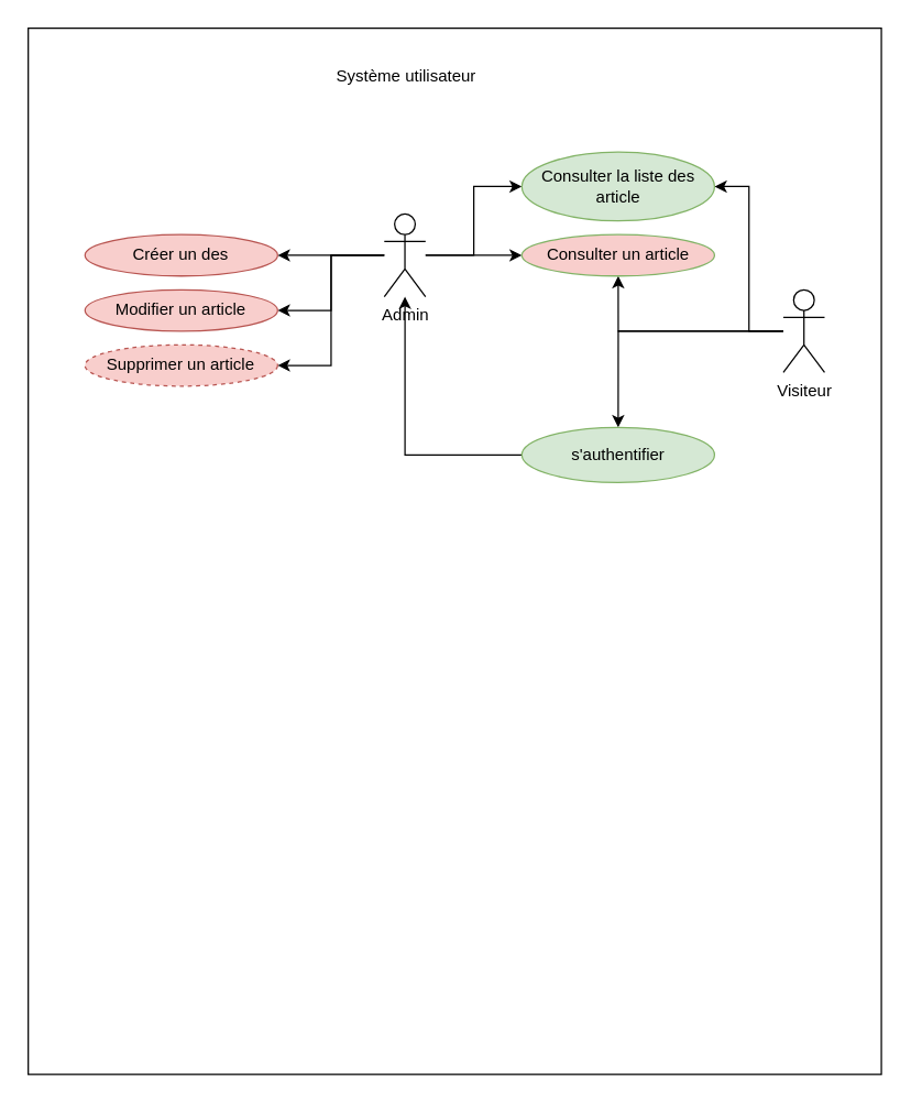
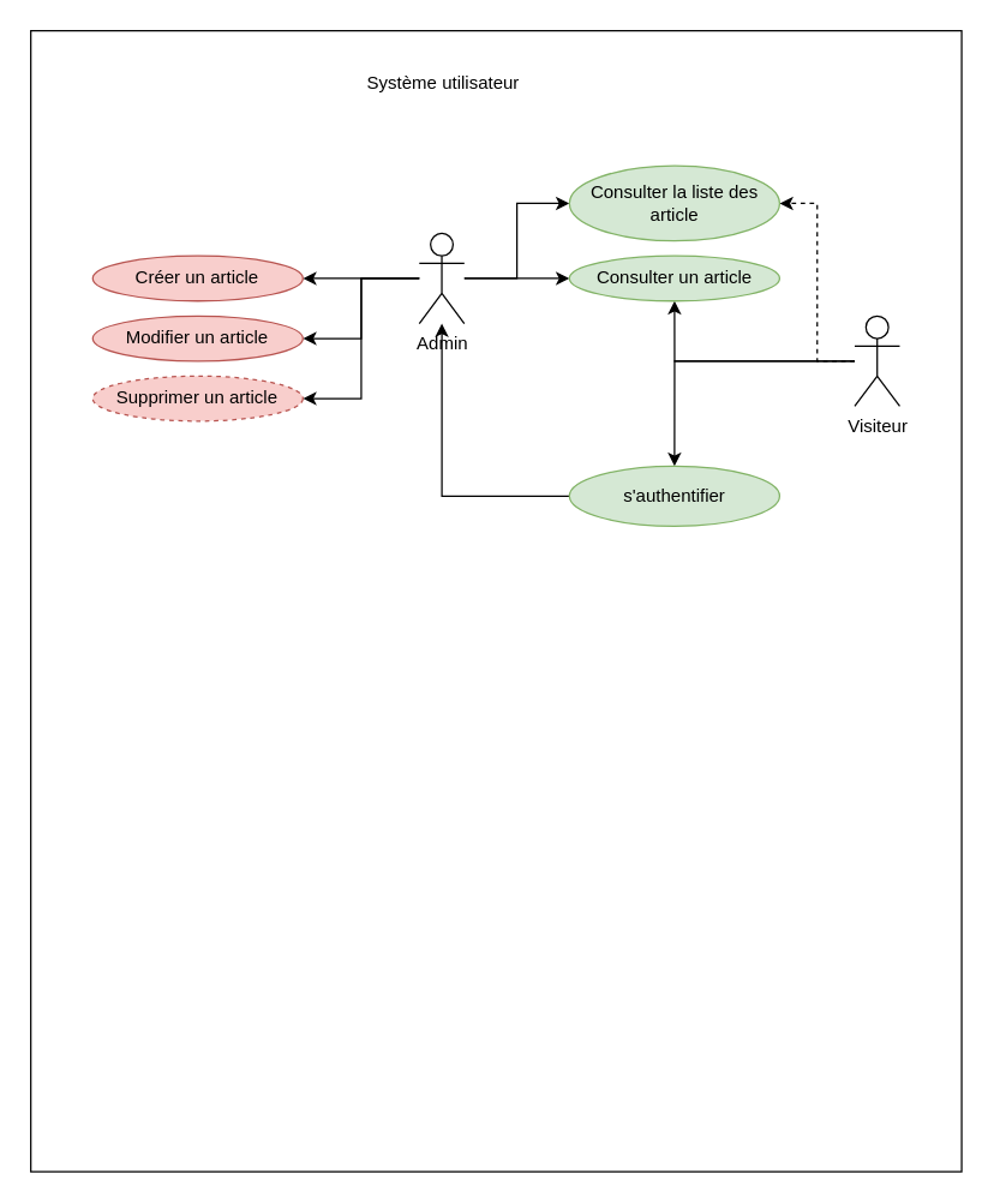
  <mxCell id="0" />
  <mxCell id="1" parent="0" />
  <mxCell id="2" value="" style="rounded=0;whiteSpace=wrap;html=1;" parent="1" vertex="1"><mxGeometry x="20" y="20" width="620" height="760" as="geometry" /></mxCell>
  <mxCell id="3" style="edgeStyle=orthogonalEdgeStyle;rounded=0;orthogonalLoop=1;jettySize=auto;html=1;entryX=0.5;entryY=0;entryDx=0;entryDy=0;" parent="1" source="6" target="15" edge="1"><mxGeometry relative="1" as="geometry" /></mxCell>
  <mxCell id="4" style="edgeStyle=orthogonalEdgeStyle;rounded=0;orthogonalLoop=1;jettySize=auto;html=1;entryX=0.5;entryY=1;entryDx=0;entryDy=0;" parent="1" source="6" target="13" edge="1"><mxGeometry relative="1" as="geometry" /></mxCell>
- <mxCell id="5" style="edgeStyle=orthogonalEdgeStyle;rounded=0;orthogonalLoop=1;jettySize=auto;html=1;entryX=1;entryY=0.5;entryDx=0;entryDy=0;" parent="1" source="6" target="20" edge="1"><mxGeometry relative="1" as="geometry" /></mxCell>
+ <mxCell id="5" style="edgeStyle=orthogonalEdgeStyle;rounded=0;orthogonalLoop=1;jettySize=auto;html=1;entryX=1;entryY=0.5;entryDx=0;entryDy=0;dashed=1;" parent="1" source="6" target="20" edge="1"><mxGeometry relative="1" as="geometry" /></mxCell>
  <mxCell id="6" value="&lt;div&gt;Visiteur&lt;/div&gt;" style="shape=umlActor;verticalLabelPosition=bottom;verticalAlign=top;html=1;outlineConnect=0;" parent="1" vertex="1"><mxGeometry x="568.75" y="210" width="30" height="60" as="geometry" /></mxCell>
  <mxCell id="7" style="edgeStyle=orthogonalEdgeStyle;rounded=0;orthogonalLoop=1;jettySize=auto;html=1;entryX=0;entryY=0.5;entryDx=0;entryDy=0;" parent="1" source="12" target="13" edge="1"><mxGeometry relative="1" as="geometry" /></mxCell>
  <mxCell id="8" style="edgeStyle=orthogonalEdgeStyle;rounded=0;orthogonalLoop=1;jettySize=auto;html=1;entryX=1;entryY=0.5;entryDx=0;entryDy=0;" parent="1" source="12" target="18" edge="1"><mxGeometry relative="1" as="geometry" /></mxCell>
  <mxCell id="9" style="edgeStyle=orthogonalEdgeStyle;rounded=0;orthogonalLoop=1;jettySize=auto;html=1;entryX=1;entryY=0.5;entryDx=0;entryDy=0;" parent="1" source="12" target="16" edge="1"><mxGeometry relative="1" as="geometry" /></mxCell>
  <mxCell id="10" style="edgeStyle=orthogonalEdgeStyle;rounded=0;orthogonalLoop=1;jettySize=auto;html=1;entryX=1;entryY=0.5;entryDx=0;entryDy=0;" parent="1" source="12" target="17" edge="1"><mxGeometry relative="1" as="geometry" /></mxCell>
  <mxCell id="11" style="edgeStyle=orthogonalEdgeStyle;rounded=0;orthogonalLoop=1;jettySize=auto;html=1;entryX=0;entryY=0.5;entryDx=0;entryDy=0;" parent="1" source="12" target="20" edge="1"><mxGeometry relative="1" as="geometry" /></mxCell>
  <mxCell id="12" value="&lt;div&gt;Admin&lt;/div&gt;" style="shape=umlActor;verticalLabelPosition=bottom;verticalAlign=top;html=1;outlineConnect=0;" parent="1" vertex="1"><mxGeometry x="278.75" y="155" width="30" height="60" as="geometry" /></mxCell>
- <mxCell id="13" value="&lt;div&gt;Consulter un article&lt;/div&gt;" style="ellipse;whiteSpace=wrap;html=1;fillColor=#f8cecc;strokeColor=#82b366;" parent="1" vertex="1"><mxGeometry x="378.75" y="170" width="140" height="30" as="geometry" /></mxCell>
+ <mxCell id="13" value="&lt;div&gt;Consulter un article&lt;/div&gt;" style="ellipse;whiteSpace=wrap;html=1;fillColor=#d5e8d4;strokeColor=#82b366;" parent="1" vertex="1"><mxGeometry x="378.75" y="170" width="140" height="30" as="geometry" /></mxCell>
  <mxCell id="14" style="edgeStyle=orthogonalEdgeStyle;rounded=0;orthogonalLoop=1;jettySize=auto;html=1;" parent="1" source="15" target="12" edge="1"><mxGeometry relative="1" as="geometry" /></mxCell>
  <mxCell id="15" value="&lt;div&gt;s'authentifier&lt;/div&gt;" style="ellipse;whiteSpace=wrap;html=1;fillColor=#d5e8d4;strokeColor=#82b366;" parent="1" vertex="1"><mxGeometry x="378.75" y="310" width="140" height="40" as="geometry" /></mxCell>
  <mxCell id="16" value="&lt;div&gt;Supprimer un article&lt;br&gt;&lt;/div&gt;" style="ellipse;whiteSpace=wrap;html=1;fillColor=#f8cecc;strokeColor=#b85450;dashed=1;" parent="1" vertex="1"><mxGeometry x="61.25" y="250" width="140" height="30" as="geometry" /></mxCell>
  <mxCell id="17" value="&lt;div&gt;Modifier un article&lt;/div&gt;" style="ellipse;whiteSpace=wrap;html=1;fillColor=#f8cecc;strokeColor=#b85450;" parent="1" vertex="1"><mxGeometry x="61.25" y="210" width="140" height="30" as="geometry" /></mxCell>
- <mxCell id="18" value="&lt;div&gt;Créer un des&lt;br&gt;&lt;/div&gt;" style="ellipse;whiteSpace=wrap;html=1;fillColor=#f8cecc;strokeColor=#b85450;" parent="1" vertex="1"><mxGeometry x="61.25" y="170" width="140" height="30" as="geometry" /></mxCell>
+ <mxCell id="18" value="&lt;div&gt;Créer un article&lt;br&gt;&lt;/div&gt;" style="ellipse;whiteSpace=wrap;html=1;fillColor=#f8cecc;strokeColor=#b85450;" parent="1" vertex="1"><mxGeometry x="61.25" y="170" width="140" height="30" as="geometry" /></mxCell>
  <mxCell id="19" value="Système utilisateur" style="text;html=1;strokeColor=none;fillColor=none;align=center;verticalAlign=middle;whiteSpace=wrap;rounded=0;" parent="1" vertex="1"><mxGeometry x="230" y="40" width="130" height="30" as="geometry" /></mxCell>
  <mxCell id="20" value="&lt;div&gt;Consulter la liste des article&lt;/div&gt;" style="ellipse;whiteSpace=wrap;html=1;fillColor=#d5e8d4;strokeColor=#82b366;" parent="1" vertex="1"><mxGeometry x="378.75" y="110" width="140" height="50" as="geometry" /></mxCell>
